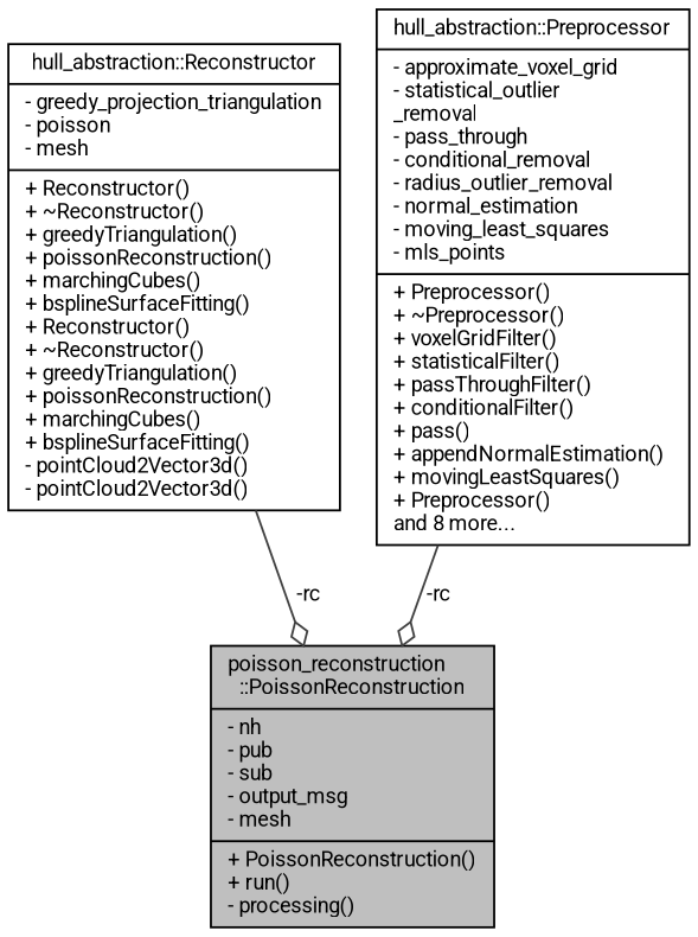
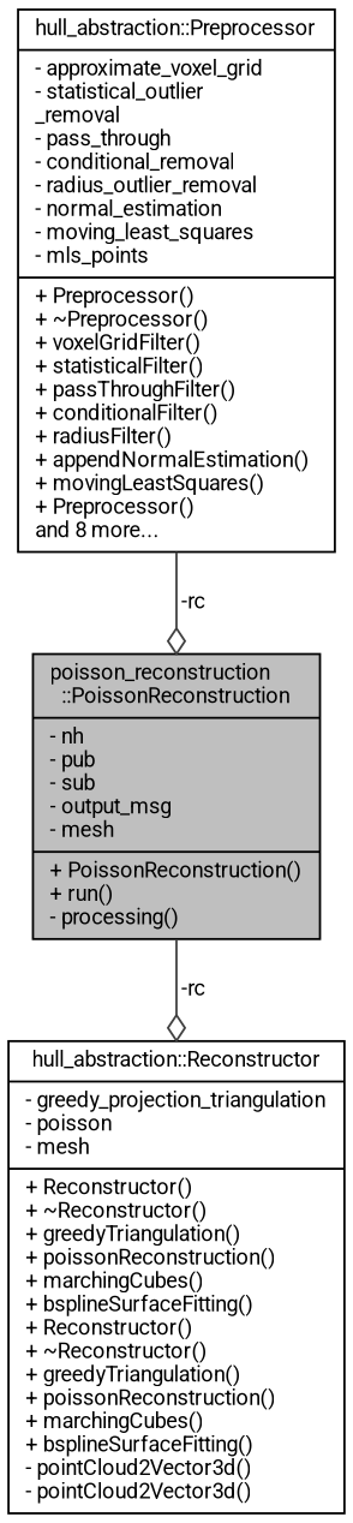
  digraph {
    fontname=Roboto
    node [color=black fillcolor=white fontname=Roboto fontsize=10 shape=record style=filled]
    edge [arrowhead=odiamond color=grey25 fontname=Roboto fontsize=10 labelfontname=Helvetica labelfontsize=10 style=solid]
    n1 [fillcolor=grey75 fontcolor=black height=0.2 label="{poisson_reconstruction\l::PoissonReconstruction\n|- nh\l- pub\l- sub\l- output_msg\l- mesh\l|+ PoissonReconstruction()\l+ run()\l- processing()\l}" width=0.4]
    n2 [height=0.2 label="{hull_abstraction::Reconstructor\n|- greedy_projection_triangulation\l- poisson\l- mesh\l|+ Reconstructor()\l+ ~Reconstructor()\l+ greedyTriangulation()\l+ poissonReconstruction()\l+ marchingCubes()\l+ bsplineSurfaceFitting()\l+ Reconstructor()\l+ ~Reconstructor()\l+ greedyTriangulation()\l+ poissonReconstruction()\l+ marchingCubes()\l+ bsplineSurfaceFitting()\l- pointCloud2Vector3d()\l- pointCloud2Vector3d()\l}" width=0.4]
-   n3 [height=0.2 label="{hull_abstraction::Preprocessor\n|- approximate_voxel_grid\l- statistical_outlier\l_removal\l- pass_through\l- conditional_removal\l- radius_outlier_removal\l- normal_estimation\l- moving_least_squares\l- mls_points\l|+ Preprocessor()\l+ ~Preprocessor()\l+ voxelGridFilter()\l+ statisticalFilter()\l+ passThroughFilter()\l+ conditionalFilter()\l+ pass()\l+ appendNormalEstimation()\l+ movingLeastSquares()\l+ Preprocessor()\land 8 more...\l}" width=0.4]
-   n2 -> n1 [label=" -rc"]
+   n3 [height=0.2 label="{hull_abstraction::Preprocessor\n|- approximate_voxel_grid\l- statistical_outlier\l_removal\l- pass_through\l- conditional_removal\l- radius_outlier_removal\l- normal_estimation\l- moving_least_squares\l- mls_points\l|+ Preprocessor()\l+ ~Preprocessor()\l+ voxelGridFilter()\l+ statisticalFilter()\l+ passThroughFilter()\l+ conditionalFilter()\l+ radiusFilter()\l+ appendNormalEstimation()\l+ movingLeastSquares()\l+ Preprocessor()\land 8 more...\l}" width=0.4]
+   n1 -> n2 [label=" -rc"]
    n3 -> n1 [label=" -rc"]
  }
